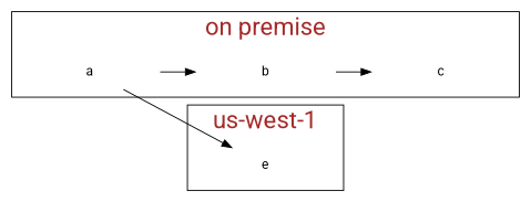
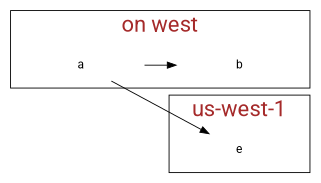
  digraph {
    fontcolor=brown
    fontname=Roboto
    fontsize=25
    rankdir=LR
    node [fontname=Roboto margin=0 shape=none]
    edge [fontname=Roboto fontsize=20]
    a [width=2]
    b [width=2]
-   c [width=2]
    e [width=2]
    subgraph cluster_1 {
-     label="on premise"
+     label="on west"
      a
      b
-     c
    }
    subgraph cluster_2 {
      label="us-west-1"
      e
    }
    a -> b
    a -> e
-   b -> c
  }
